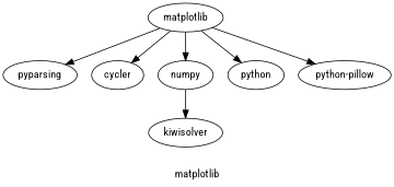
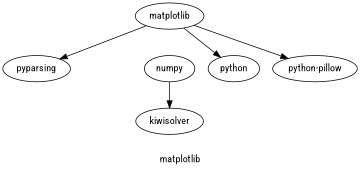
  digraph {
    color=blue
    fontname="Roboto Condensed"
    label=matplotlib
    node [fontname="Roboto Condensed"]
    edge [fontname="Roboto Condensed"]
    matplotlib
    pyparsing
-   cycler
    numpy
    n5 [label=python]
    n6 [label="python-pillow"]
    kiwisolver
    matplotlib -> pyparsing
-   matplotlib -> cycler
-   matplotlib -> numpy
    matplotlib -> n5
    matplotlib -> n6
    numpy -> kiwisolver
  }
